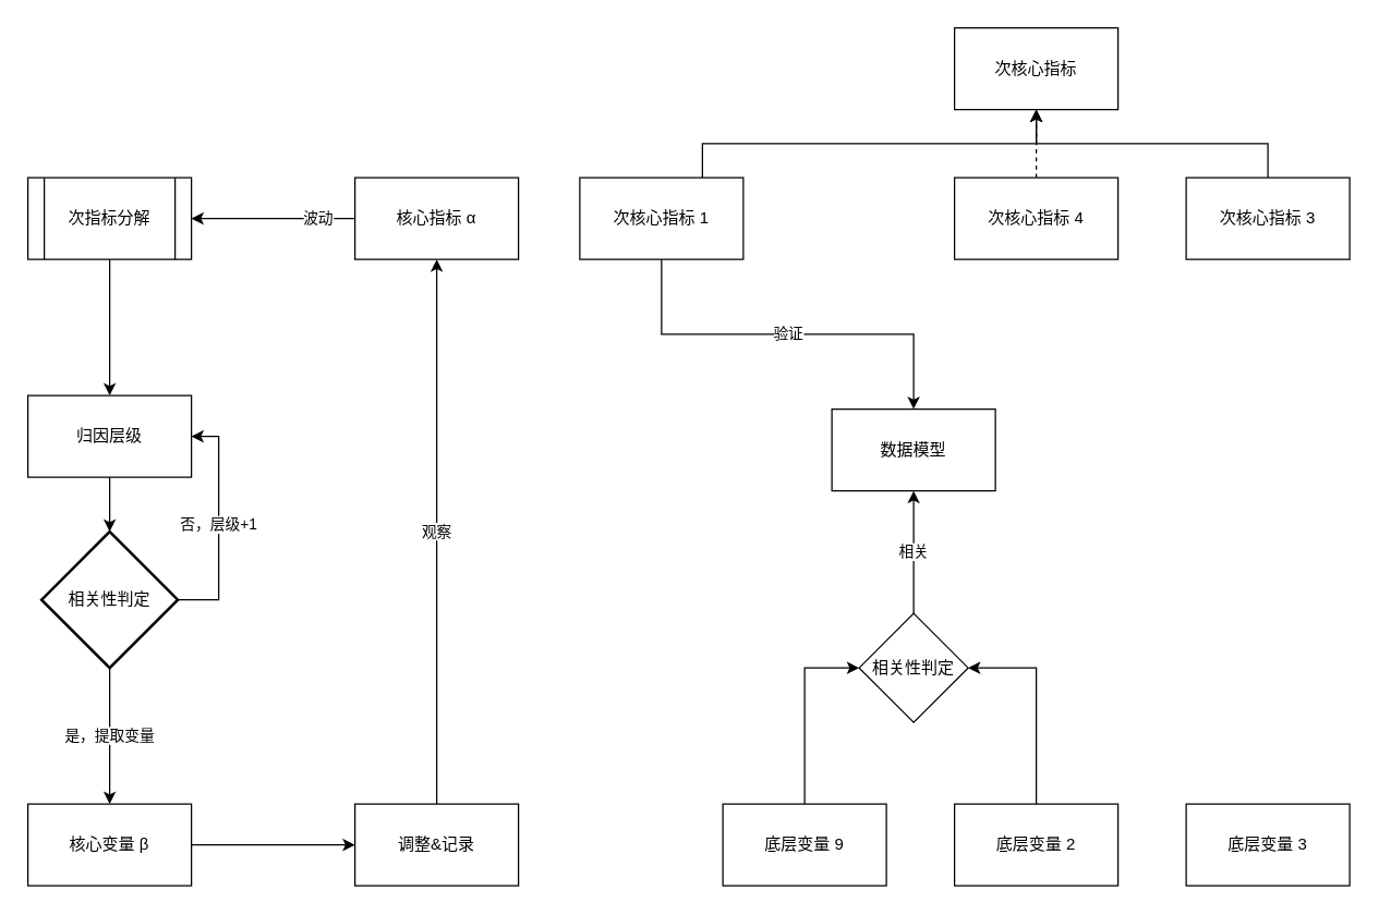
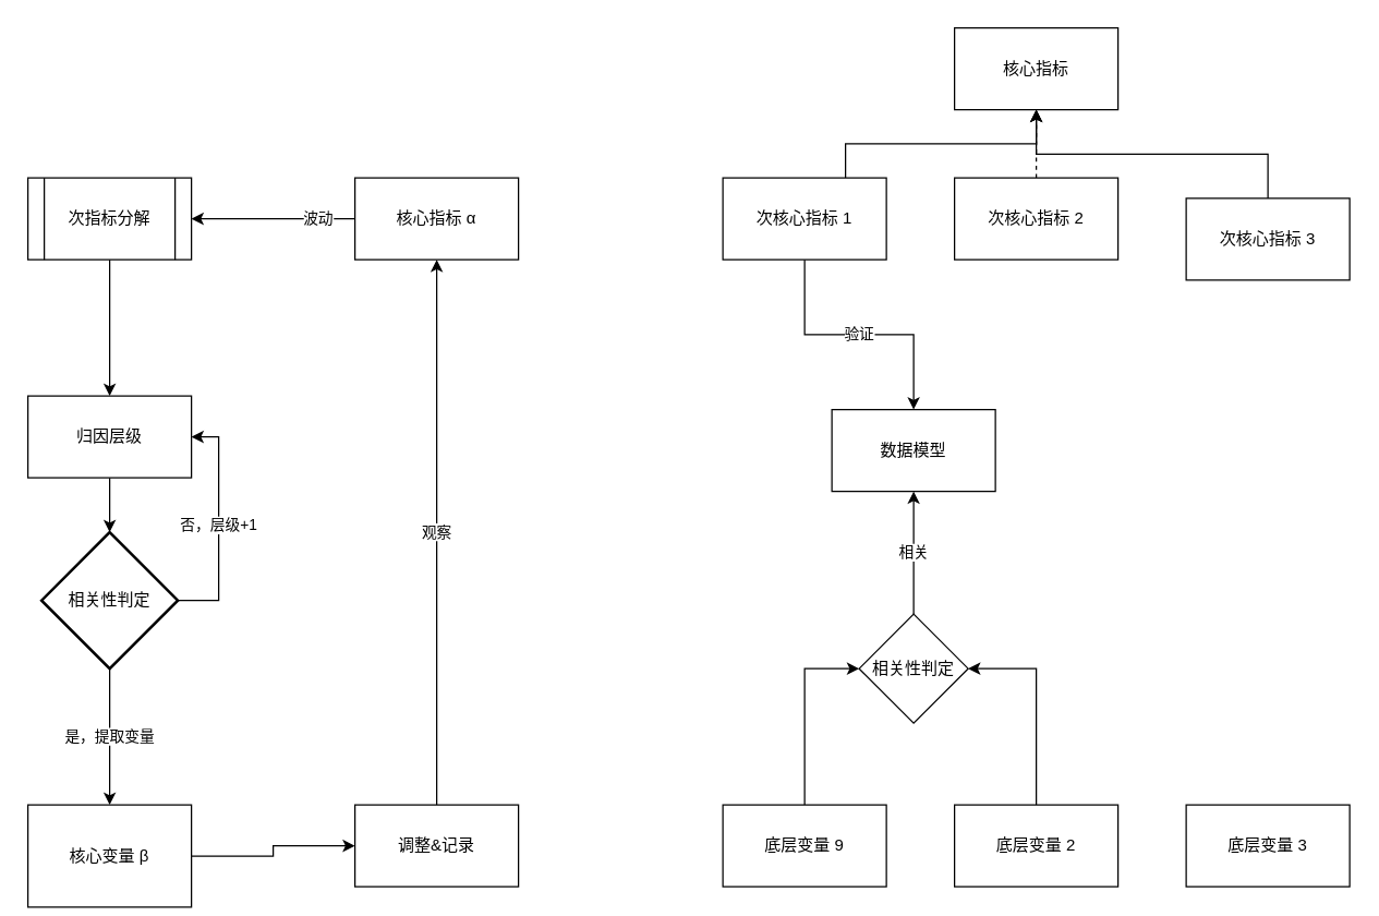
  <mxCell id="0" />
  <mxCell id="1" parent="0" />
  <mxCell id="2" value="波动" style="edgeStyle=orthogonalEdgeStyle;rounded=0;orthogonalLoop=1;jettySize=auto;html=1;entryX=1;entryY=0.5;entryDx=0;entryDy=0;" edge="1" parent="1" source="3" target="27"><mxGeometry x="-0.548" relative="1" as="geometry"><mxPoint as="offset" /></mxGeometry></mxCell>
  <mxCell id="3" value="核心指标 α" style="rounded=0;whiteSpace=wrap;html=1;" vertex="1" parent="1"><mxGeometry x="260" y="130" width="120" height="60" as="geometry" /></mxCell>
  <mxCell id="4" value="是，提取变量" style="edgeStyle=orthogonalEdgeStyle;rounded=0;orthogonalLoop=1;jettySize=auto;html=1;" edge="1" parent="1" source="6" target="8"><mxGeometry relative="1" as="geometry" /></mxCell>
  <mxCell id="5" value="否，层级+1" style="edgeStyle=orthogonalEdgeStyle;rounded=0;orthogonalLoop=1;jettySize=auto;html=1;entryX=1;entryY=0.5;entryDx=0;entryDy=0;" edge="1" parent="1" source="6" target="10"><mxGeometry relative="1" as="geometry"><Array as="points"><mxPoint x="160" y="440" /><mxPoint x="160" y="320" /></Array></mxGeometry></mxCell>
  <mxCell id="6" value="相关性判定" style="strokeWidth=2;html=1;shape=mxgraph.flowchart.decision;whiteSpace=wrap;fontFamily=Helvetica;fontSize=12;fontColor=default;align=center;strokeColor=default;fillColor=default;" vertex="1" parent="1"><mxGeometry x="30" y="390" width="100" height="100" as="geometry" /></mxCell>
  <mxCell id="7" style="edgeStyle=orthogonalEdgeStyle;rounded=0;orthogonalLoop=1;jettySize=auto;html=1;entryX=0;entryY=0.5;entryDx=0;entryDy=0;" edge="1" parent="1" source="8" target="12"><mxGeometry relative="1" as="geometry" /></mxCell>
- <mxCell id="8" value="核心变量 β" style="rounded=0;whiteSpace=wrap;html=1;" vertex="1" parent="1"><mxGeometry x="20" y="590" width="120" height="60" as="geometry" /></mxCell>
+ <mxCell id="8" value="核心变量 β" style="rounded=0;whiteSpace=wrap;html=1;" vertex="1" parent="1"><mxGeometry x="20" y="590" width="120" height="75" as="geometry" /></mxCell>
  <mxCell id="9" value="" style="edgeStyle=orthogonalEdgeStyle;rounded=0;orthogonalLoop=1;jettySize=auto;html=1;" edge="1" parent="1" source="10" target="6"><mxGeometry relative="1" as="geometry" /></mxCell>
  <mxCell id="10" value="归因层级" style="whiteSpace=wrap;html=1;" vertex="1" parent="1"><mxGeometry x="20" y="290" width="120" height="60" as="geometry" /></mxCell>
  <mxCell id="11" value="观察" style="edgeStyle=orthogonalEdgeStyle;rounded=0;orthogonalLoop=1;jettySize=auto;html=1;entryX=0.5;entryY=1;entryDx=0;entryDy=0;" edge="1" parent="1" source="12" target="3"><mxGeometry relative="1" as="geometry" /></mxCell>
  <mxCell id="12" value="调整&amp;amp;记录" style="rounded=0;whiteSpace=wrap;html=1;" vertex="1" parent="1"><mxGeometry x="260" y="590" width="120" height="60" as="geometry" /></mxCell>
  <mxCell id="13" style="edgeStyle=orthogonalEdgeStyle;rounded=0;orthogonalLoop=1;jettySize=auto;html=1;exitX=0.75;exitY=0;exitDx=0;exitDy=0;entryX=0.5;entryY=1;entryDx=0;entryDy=0;" edge="1" parent="1" source="15" target="25"><mxGeometry relative="1" as="geometry" /></mxCell>
  <mxCell id="14" value="验证" style="edgeStyle=orthogonalEdgeStyle;rounded=0;orthogonalLoop=1;jettySize=auto;html=1;exitX=0.5;exitY=1;exitDx=0;exitDy=0;entryX=0.5;entryY=0;entryDx=0;entryDy=0;" edge="1" parent="1" source="15" target="28"><mxGeometry relative="1" as="geometry" /></mxCell>
- <mxCell id="15" value="次核心指标 1" style="rounded=0;whiteSpace=wrap;html=1;" vertex="1" parent="1"><mxGeometry x="425" y="130" width="120" height="60" as="geometry" /></mxCell>
+ <mxCell id="15" value="次核心指标 1" style="rounded=0;whiteSpace=wrap;html=1;" vertex="1" parent="1"><mxGeometry x="530" y="130" width="120" height="60" as="geometry" /></mxCell>
  <mxCell id="16" style="edgeStyle=orthogonalEdgeStyle;rounded=0;orthogonalLoop=1;jettySize=auto;html=1;exitX=0.5;exitY=0;exitDx=0;exitDy=0;entryX=0.5;entryY=1;entryDx=0;entryDy=0;dashed=1;" edge="1" parent="1" source="17" target="25"><mxGeometry relative="1" as="geometry"><mxPoint x="760" y="110" as="targetPoint" /></mxGeometry></mxCell>
- <mxCell id="17" value="次核心指标 4" style="rounded=0;whiteSpace=wrap;html=1;" vertex="1" parent="1"><mxGeometry x="700" y="130" width="120" height="60" as="geometry" /></mxCell>
+ <mxCell id="17" value="次核心指标 2" style="rounded=0;whiteSpace=wrap;html=1;" vertex="1" parent="1"><mxGeometry x="700" y="130" width="120" height="60" as="geometry" /></mxCell>
  <mxCell id="18" style="edgeStyle=orthogonalEdgeStyle;rounded=0;orthogonalLoop=1;jettySize=auto;html=1;exitX=0.5;exitY=0;exitDx=0;exitDy=0;entryX=0.5;entryY=1;entryDx=0;entryDy=0;" edge="1" parent="1" source="19" target="25"><mxGeometry relative="1" as="geometry" /></mxCell>
- <mxCell id="19" value="次核心指标 3" style="rounded=0;whiteSpace=wrap;html=1;" vertex="1" parent="1"><mxGeometry x="870" y="130" width="120" height="60" as="geometry" /></mxCell>
+ <mxCell id="19" value="次核心指标 3" style="rounded=0;whiteSpace=wrap;html=1;" vertex="1" parent="1"><mxGeometry x="870" y="145" width="120" height="60" as="geometry" /></mxCell>
  <mxCell id="20" style="edgeStyle=orthogonalEdgeStyle;rounded=0;orthogonalLoop=1;jettySize=auto;html=1;exitX=0.5;exitY=0;exitDx=0;exitDy=0;entryX=0;entryY=0.5;entryDx=0;entryDy=0;" edge="1" parent="1" source="21" target="30"><mxGeometry relative="1" as="geometry" /></mxCell>
  <mxCell id="21" value="底层变量 9" style="rounded=0;whiteSpace=wrap;html=1;" vertex="1" parent="1"><mxGeometry x="530" y="590" width="120" height="60" as="geometry" /></mxCell>
  <mxCell id="22" style="edgeStyle=orthogonalEdgeStyle;rounded=0;orthogonalLoop=1;jettySize=auto;html=1;exitX=0.5;exitY=0;exitDx=0;exitDy=0;entryX=1;entryY=0.5;entryDx=0;entryDy=0;" edge="1" parent="1" source="23" target="30"><mxGeometry relative="1" as="geometry" /></mxCell>
  <mxCell id="23" value="底层变量 2" style="rounded=0;whiteSpace=wrap;html=1;" vertex="1" parent="1"><mxGeometry x="700" y="590" width="120" height="60" as="geometry" /></mxCell>
  <mxCell id="24" value="底层变量 3" style="rounded=0;whiteSpace=wrap;html=1;" vertex="1" parent="1"><mxGeometry x="870" y="590" width="120" height="60" as="geometry" /></mxCell>
- <mxCell id="25" value="次核心指标" style="rounded=0;whiteSpace=wrap;html=1;" vertex="1" parent="1"><mxGeometry x="700" y="20" width="120" height="60" as="geometry" /></mxCell>
+ <mxCell id="25" value="核心指标" style="rounded=0;whiteSpace=wrap;html=1;" vertex="1" parent="1"><mxGeometry x="700" y="20" width="120" height="60" as="geometry" /></mxCell>
  <mxCell id="26" value="" style="edgeStyle=orthogonalEdgeStyle;rounded=0;orthogonalLoop=1;jettySize=auto;html=1;" edge="1" parent="1" source="27" target="10"><mxGeometry relative="1" as="geometry" /></mxCell>
  <mxCell id="27" value="次指标分解" style="shape=process;whiteSpace=wrap;html=1;backgroundOutline=1;" vertex="1" parent="1"><mxGeometry x="20" y="130" width="120" height="60" as="geometry" /></mxCell>
  <mxCell id="28" value="数据模型" style="rounded=0;whiteSpace=wrap;html=1;" vertex="1" parent="1"><mxGeometry x="610" y="300" width="120" height="60" as="geometry" /></mxCell>
  <mxCell id="29" value="相关" style="edgeStyle=orthogonalEdgeStyle;rounded=0;orthogonalLoop=1;jettySize=auto;html=1;exitX=0.5;exitY=0;exitDx=0;exitDy=0;entryX=0.5;entryY=1;entryDx=0;entryDy=0;" edge="1" parent="1" source="30" target="28"><mxGeometry relative="1" as="geometry" /></mxCell>
  <mxCell id="30" value="相关性判定" style="rhombus;whiteSpace=wrap;html=1;" vertex="1" parent="1"><mxGeometry x="630" y="450" width="80" height="80" as="geometry" /></mxCell>
